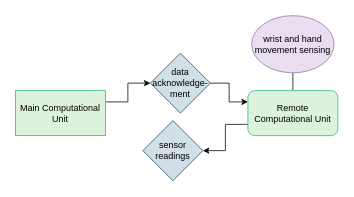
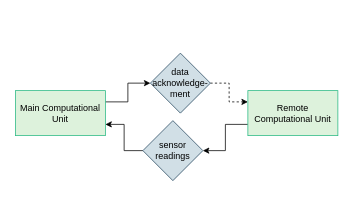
  <mxCell id="0" />
  <mxCell id="1" parent="0" />
  <mxCell id="2" style="edgeStyle=orthogonalEdgeStyle;rounded=0;orthogonalLoop=1;jettySize=auto;html=1;entryX=0;entryY=0.5;entryDx=0;entryDy=0;exitX=1;exitY=0.25;exitDx=0;exitDy=0;" parent="1" source="3" target="10" edge="1"><mxGeometry relative="1" as="geometry" /></mxCell>
  <mxCell id="3" value="Main Computational Unit" style="rounded=0;whiteSpace=wrap;html=1;strokeColor=#27B882;fillColor=#DDF2DC;" parent="1" vertex="1"><mxGeometry x="20" y="120" width="120" height="60" as="geometry" /></mxCell>
+ <mxCell id="4" style="edgeStyle=orthogonalEdgeStyle;rounded=0;orthogonalLoop=1;jettySize=auto;html=1;entryX=1;entryY=0.75;entryDx=0;entryDy=0;" parent="1" source="5" target="3" edge="1"><mxGeometry relative="1" as="geometry" /></mxCell>
  <mxCell id="5" value="sensor readings" style="rhombus;whiteSpace=wrap;html=1;strokeColor=#23445d;fillColor=#D1DFE6;" parent="1" vertex="1"><mxGeometry x="190" y="160" width="80" height="80" as="geometry" /></mxCell>
  <mxCell id="6" style="edgeStyle=orthogonalEdgeStyle;rounded=0;orthogonalLoop=1;jettySize=auto;html=1;exitX=0;exitY=0.75;exitDx=0;exitDy=0;entryX=1;entryY=0.5;entryDx=0;entryDy=0;" parent="1" source="8" target="5" edge="1"><mxGeometry relative="1" as="geometry" /></mxCell>
- <mxCell id="7" style="edgeStyle=orthogonalEdgeStyle;rounded=0;orthogonalLoop=1;jettySize=auto;html=1;exitX=0.5;exitY=0;exitDx=0;exitDy=0;entryX=0.5;entryY=1;entryDx=0;entryDy=0;endArrow=none;endFill=0;" parent="1" source="8" target="11" edge="1"><mxGeometry relative="1" as="geometry" /></mxCell>
- <mxCell id="8" value="Remote Computational Unit" style="whiteSpace=wrap;html=1;strokeColor=#27B882;fillColor=#DDF2DC;rounded=1;" parent="1" vertex="1"><mxGeometry x="330" y="120" width="120" height="60" as="geometry" /></mxCell>
- <mxCell id="9" style="edgeStyle=orthogonalEdgeStyle;rounded=0;orthogonalLoop=1;jettySize=auto;html=1;entryX=0;entryY=0.25;entryDx=0;entryDy=0;" parent="1" source="10" target="8" edge="1"><mxGeometry relative="1" as="geometry" /></mxCell>
+ <mxCell id="8" value="Remote Computational Unit" style="rounded=0;whiteSpace=wrap;html=1;strokeColor=#27B882;fillColor=#DDF2DC;" parent="1" vertex="1"><mxGeometry x="330" y="120" width="120" height="60" as="geometry" /></mxCell>
+ <mxCell id="9" style="edgeStyle=orthogonalEdgeStyle;rounded=0;orthogonalLoop=1;jettySize=auto;html=1;entryX=0;entryY=0.25;entryDx=0;entryDy=0;dashed=1;" parent="1" source="10" target="8" edge="1"><mxGeometry relative="1" as="geometry" /></mxCell>
  <mxCell id="10" value="data acknowledge-&lt;br&gt;ment" style="rhombus;whiteSpace=wrap;html=1;strokeColor=#23445d;fillColor=#D1DFE6;" parent="1" vertex="1"><mxGeometry x="200" y="70" width="80" height="80" as="geometry" /></mxCell>
- <mxCell id="11" value="wrist and hand movement sensing" style="ellipse;whiteSpace=wrap;html=1;fillColor=#E9DDF0;strokeColor=#9673A6;" parent="1" vertex="1"><mxGeometry x="335" y="20" width="110" height="76.26" as="geometry" /></mxCell>
